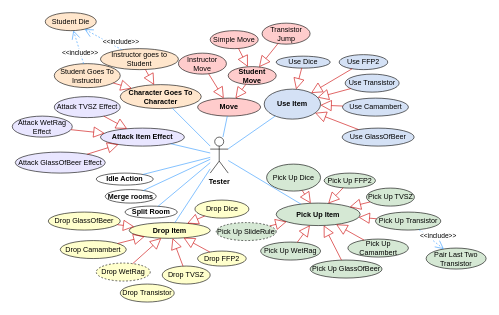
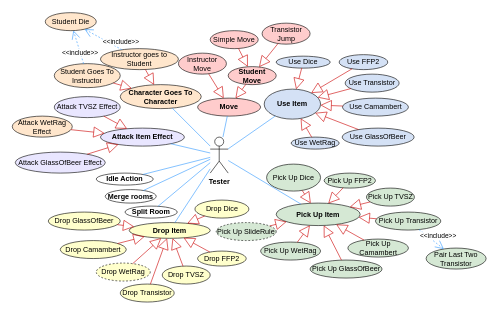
  <mxCell id="0" />
  <mxCell id="1" parent="0" />
  <mxCell id="2" value="&lt;b&gt;Tester&lt;/b&gt;" style="shape=umlActor;verticalLabelPosition=bottom;verticalAlign=top;html=1;strokeColor=#000000;" parent="1" vertex="1"><mxGeometry x="350" y="228" width="30" height="60" as="geometry" /></mxCell>
  <mxCell id="3" value="&lt;b&gt;Move&lt;/b&gt;" style="ellipse;whiteSpace=wrap;html=1;fillColor=#FFCCCC;" parent="1" vertex="1"><mxGeometry x="329" y="163" width="105" height="30" as="geometry" /></mxCell>
  <mxCell id="4" value="Transistor Jump" style="ellipse;whiteSpace=wrap;html=1;fillColor=#FFCCCC;" parent="1" vertex="1"><mxGeometry x="436.5" y="38" width="80" height="35" as="geometry" /></mxCell>
  <mxCell id="5" value="Simple Move" style="ellipse;whiteSpace=wrap;html=1;fillColor=#FFCCCC;" parent="1" vertex="1"><mxGeometry x="350" y="50.5" width="80" height="30" as="geometry" /></mxCell>
  <mxCell id="6" value="" style="endArrow=block;endSize=16;endFill=0;html=1;rounded=0;strokeColor=#CC0000;" parent="1" source="4" target="75" edge="1"><mxGeometry width="160" relative="1" as="geometry"><mxPoint x="270" y="188" as="sourcePoint" /><mxPoint x="430" y="188" as="targetPoint" /></mxGeometry></mxCell>
  <mxCell id="7" value="" style="endArrow=block;endSize=16;endFill=0;html=1;rounded=0;strokeColor=#CC0000;" parent="1" source="5" target="75" edge="1"><mxGeometry width="160" relative="1" as="geometry"><mxPoint x="400" y="52" as="sourcePoint" /><mxPoint x="504" y="134" as="targetPoint" /></mxGeometry></mxCell>
  <mxCell id="8" value="&lt;b&gt;Use Item&lt;/b&gt;" style="ellipse;whiteSpace=wrap;html=1;fillColor=#D4E1F5;" parent="1" vertex="1"><mxGeometry x="440" y="148" width="94" height="50" as="geometry" /></mxCell>
  <mxCell id="9" value="Use Dice" style="ellipse;whiteSpace=wrap;html=1;fillColor=#D4E1F5;" parent="1" vertex="1"><mxGeometry x="460" y="93" width="90" height="20" as="geometry" /></mxCell>
  <mxCell id="10" value="" style="endArrow=none;html=1;rounded=0;strokeColor=#3399FF;" parent="1" source="2" target="3" edge="1"><mxGeometry width="50" height="50" relative="1" as="geometry"><mxPoint x="550" y="238" as="sourcePoint" /><mxPoint x="600" y="188" as="targetPoint" /></mxGeometry></mxCell>
  <mxCell id="11" value="Use FFP2" style="ellipse;whiteSpace=wrap;html=1;fillColor=#D4E1F5;" parent="1" vertex="1"><mxGeometry x="565" y="90.5" width="81" height="25" as="geometry" /></mxCell>
  <mxCell id="12" value="" style="endArrow=none;html=1;rounded=0;strokeColor=#3399FF;" parent="1" source="2" target="8" edge="1"><mxGeometry width="50" height="50" relative="1" as="geometry"><mxPoint x="440" y="318" as="sourcePoint" /><mxPoint x="490" y="268" as="targetPoint" /></mxGeometry></mxCell>
  <mxCell id="13" value="Use Transistor" style="ellipse;whiteSpace=wrap;html=1;fillColor=#D4E1F5;" parent="1" vertex="1"><mxGeometry x="575" y="123" width="90" height="30" as="geometry" /></mxCell>
  <mxCell id="14" value="Use Camambert" style="ellipse;whiteSpace=wrap;html=1;fillColor=#D4E1F5;" parent="1" vertex="1"><mxGeometry x="570.5" y="163" width="110" height="30" as="geometry" /></mxCell>
  <mxCell id="15" value="Use GlassOfBeer" style="ellipse;whiteSpace=wrap;html=1;fillColor=#D4E1F5;" parent="1" vertex="1"><mxGeometry x="570" y="213" width="120" height="30" as="geometry" /></mxCell>
+ <mxCell id="16" value="Use WetRag" style="ellipse;whiteSpace=wrap;html=1;fillColor=#D4E1F5;" parent="1" vertex="1"><mxGeometry x="485" y="228" width="80" height="20" as="geometry" /></mxCell>
  <mxCell id="17" value="" style="endArrow=block;endSize=16;endFill=0;html=1;rounded=0;strokeColor=#CC0000;" parent="1" source="9" target="8" edge="1"><mxGeometry width="160" relative="1" as="geometry"><mxPoint x="622" y="146" as="sourcePoint" /><mxPoint x="526" y="201" as="targetPoint" /></mxGeometry></mxCell>
  <mxCell id="18" value="" style="endArrow=block;endSize=16;endFill=0;html=1;rounded=0;strokeColor=#CC0000;" parent="1" source="11" target="8" edge="1"><mxGeometry width="160" relative="1" as="geometry"><mxPoint x="632" y="156" as="sourcePoint" /><mxPoint x="536" y="211" as="targetPoint" /></mxGeometry></mxCell>
  <mxCell id="19" value="" style="endArrow=block;endSize=16;endFill=0;html=1;rounded=0;strokeColor=#CC0000;" parent="1" source="13" target="8" edge="1"><mxGeometry width="160" relative="1" as="geometry"><mxPoint x="652" y="176" as="sourcePoint" /><mxPoint x="556" y="231" as="targetPoint" /></mxGeometry></mxCell>
  <mxCell id="20" value="" style="endArrow=block;endSize=16;endFill=0;html=1;rounded=0;strokeColor=#CC0000;" parent="1" source="14" target="8" edge="1"><mxGeometry width="160" relative="1" as="geometry"><mxPoint x="662" y="186" as="sourcePoint" /><mxPoint x="566" y="241" as="targetPoint" /></mxGeometry></mxCell>
  <mxCell id="21" value="" style="endArrow=block;endSize=16;endFill=0;html=1;rounded=0;strokeColor=#CC0000;" parent="1" source="15" target="8" edge="1"><mxGeometry width="160" relative="1" as="geometry"><mxPoint x="672" y="196" as="sourcePoint" /><mxPoint x="576" y="251" as="targetPoint" /></mxGeometry></mxCell>
+ <mxCell id="22" value="" style="endArrow=block;endSize=16;endFill=0;html=1;rounded=0;strokeColor=#CC0000;" parent="1" source="16" target="8" edge="1"><mxGeometry width="160" relative="1" as="geometry"><mxPoint x="682" y="206" as="sourcePoint" /><mxPoint x="586" y="261" as="targetPoint" /></mxGeometry></mxCell>
  <mxCell id="23" value="&lt;b&gt;Pick Up Item&lt;/b&gt;" style="ellipse;whiteSpace=wrap;html=1;fillColor=#D5E8D4;" parent="1" vertex="1"><mxGeometry x="460" y="338" width="140" height="37.5" as="geometry" /></mxCell>
  <mxCell id="24" value="" style="endArrow=none;html=1;rounded=0;strokeColor=#3399FF;fillColor=#D5E8D4;" parent="1" source="2" target="23" edge="1"><mxGeometry width="50" height="50" relative="1" as="geometry"><mxPoint x="320" y="408" as="sourcePoint" /><mxPoint x="370" y="358" as="targetPoint" /></mxGeometry></mxCell>
  <mxCell id="25" value="Pick Up Dice" style="ellipse;whiteSpace=wrap;html=1;fillColor=#D5E8D4;" parent="1" vertex="1"><mxGeometry x="444" y="273" width="90" height="45" as="geometry" /></mxCell>
  <mxCell id="26" value="Pick Up&amp;nbsp;FFP2" style="ellipse;whiteSpace=wrap;html=1;fillColor=#D5E8D4;" parent="1" vertex="1"><mxGeometry x="540" y="288" width="85.5" height="25" as="geometry" /></mxCell>
  <mxCell id="27" value="Pick Up TVSZ" style="ellipse;whiteSpace=wrap;html=1;fillColor=#D5E8D4;" parent="1" vertex="1"><mxGeometry x="610.5" y="313" width="80" height="30" as="geometry" /></mxCell>
  <mxCell id="28" value="Pick Up&amp;nbsp;Transistor" style="ellipse;whiteSpace=wrap;html=1;fillColor=#D5E8D4;" parent="1" vertex="1"><mxGeometry x="625.5" y="353" width="109" height="30" as="geometry" /></mxCell>
  <mxCell id="29" value="Pick Up Camambert" style="ellipse;whiteSpace=wrap;html=1;fillColor=#D5E8D4;" parent="1" vertex="1"><mxGeometry x="579.5" y="398" width="101" height="30" as="geometry" /></mxCell>
  <mxCell id="30" value="Pick Up&amp;nbsp;GlassOfBeer" style="ellipse;whiteSpace=wrap;html=1;fillColor=#D5E8D4;" parent="1" vertex="1"><mxGeometry x="516.5" y="433" width="120" height="30" as="geometry" /></mxCell>
  <mxCell id="31" value="Pick Up&amp;nbsp;WetRag" style="ellipse;whiteSpace=wrap;html=1;fillColor=#D5E8D4;" parent="1" vertex="1"><mxGeometry x="434" y="403" width="100" height="30" as="geometry" /></mxCell>
  <mxCell id="32" value="" style="endArrow=block;endSize=16;endFill=0;html=1;rounded=0;strokeColor=#CC0000;" parent="1" source="25" target="23" edge="1"><mxGeometry width="160" relative="1" as="geometry"><mxPoint x="530" y="338" as="sourcePoint" /><mxPoint x="431" y="304.5" as="targetPoint" /></mxGeometry></mxCell>
  <mxCell id="33" value="" style="endArrow=block;endSize=16;endFill=0;html=1;rounded=0;strokeColor=#CC0000;" parent="1" source="26" target="23" edge="1"><mxGeometry width="160" relative="1" as="geometry"><mxPoint x="489" y="381.5" as="sourcePoint" /><mxPoint x="431" y="304.5" as="targetPoint" /></mxGeometry></mxCell>
  <mxCell id="34" value="" style="endArrow=block;endSize=16;endFill=0;html=1;rounded=0;strokeColor=#CC0000;" parent="1" source="27" target="23" edge="1"><mxGeometry width="160" relative="1" as="geometry"><mxPoint x="612" y="343" as="sourcePoint" /><mxPoint x="554" y="266" as="targetPoint" /></mxGeometry></mxCell>
  <mxCell id="35" value="" style="endArrow=block;endSize=16;endFill=0;html=1;rounded=0;strokeColor=#CC0000;" parent="1" source="28" target="23" edge="1"><mxGeometry width="160" relative="1" as="geometry"><mxPoint x="622" y="353" as="sourcePoint" /><mxPoint x="564" y="276" as="targetPoint" /></mxGeometry></mxCell>
  <mxCell id="36" value="" style="endArrow=block;endSize=16;endFill=0;html=1;rounded=0;strokeColor=#CC0000;" parent="1" source="29" target="23" edge="1"><mxGeometry width="160" relative="1" as="geometry"><mxPoint x="632" y="363" as="sourcePoint" /><mxPoint x="574" y="286" as="targetPoint" /></mxGeometry></mxCell>
  <mxCell id="37" value="" style="endArrow=block;endSize=16;endFill=0;html=1;rounded=0;strokeColor=#CC0000;" parent="1" source="30" target="23" edge="1"><mxGeometry width="160" relative="1" as="geometry"><mxPoint x="642" y="373" as="sourcePoint" /><mxPoint x="584" y="296" as="targetPoint" /></mxGeometry></mxCell>
  <mxCell id="38" value="" style="endArrow=block;endSize=16;endFill=0;html=1;rounded=0;strokeColor=#CC0000;" parent="1" source="31" target="23" edge="1"><mxGeometry width="160" relative="1" as="geometry"><mxPoint x="652" y="383" as="sourcePoint" /><mxPoint x="594" y="306" as="targetPoint" /></mxGeometry></mxCell>
  <mxCell id="39" value="&lt;b&gt;Idle Action&lt;/b&gt;" style="ellipse;whiteSpace=wrap;html=1;fillColor=default;" parent="1" vertex="1"><mxGeometry x="160" y="288" width="95" height="20" as="geometry" /></mxCell>
  <mxCell id="40" value="" style="endArrow=none;html=1;rounded=0;strokeColor=#3399FF;" parent="1" source="39" target="2" edge="1"><mxGeometry width="50" height="50" relative="1" as="geometry"><mxPoint x="210" y="258" as="sourcePoint" /><mxPoint x="260" y="208" as="targetPoint" /></mxGeometry></mxCell>
  <mxCell id="41" value="Pair Last Two Transistor" style="ellipse;whiteSpace=wrap;html=1;fillColor=#D5E8D4;" parent="1" vertex="1"><mxGeometry x="710" y="413" width="100" height="35" as="geometry" /></mxCell>
  <mxCell id="42" value="&amp;lt;&amp;lt;include&amp;gt;&amp;gt;" style="endArrow=open;endSize=12;dashed=1;html=1;rounded=0;strokeColor=#3399FF;" parent="1" source="28" target="41" edge="1"><mxGeometry x="0.209" y="11" width="160" relative="1" as="geometry"><mxPoint x="770" y="353" as="sourcePoint" /><mxPoint x="780" y="518" as="targetPoint" /><mxPoint as="offset" /></mxGeometry></mxCell>
  <mxCell id="43" value="&lt;b&gt;Drop Item&lt;/b&gt;" style="ellipse;whiteSpace=wrap;html=1;fillColor=#FFFFCC;" parent="1" vertex="1"><mxGeometry x="215" y="370.5" width="135" height="26.25" as="geometry" /></mxCell>
  <mxCell id="44" value="" style="endArrow=none;html=1;rounded=0;strokeColor=#3399FF;" parent="1" source="43" target="2" edge="1"><mxGeometry width="50" height="50" relative="1" as="geometry"><mxPoint x="210" y="298" as="sourcePoint" /><mxPoint x="260" y="248" as="targetPoint" /></mxGeometry></mxCell>
  <mxCell id="45" value="Pick Up SlideRule" style="ellipse;whiteSpace=wrap;html=1;fillColor=#D5E8D4;dashed=1;" parent="1" vertex="1"><mxGeometry x="360" y="370.5" width="100" height="30" as="geometry" /></mxCell>
  <mxCell id="46" value="" style="endArrow=block;endSize=16;endFill=0;html=1;rounded=0;strokeColor=#CC0000;" parent="1" source="45" target="23" edge="1"><mxGeometry width="160" relative="1" as="geometry"><mxPoint x="499" y="428" as="sourcePoint" /><mxPoint x="496" y="392" as="targetPoint" /></mxGeometry></mxCell>
  <mxCell id="47" value="Drop Dice" style="ellipse;whiteSpace=wrap;html=1;fillColor=#FFFFCC;" parent="1" vertex="1"><mxGeometry x="324.5" y="333" width="90" height="30" as="geometry" /></mxCell>
  <mxCell id="48" value="Drop&amp;nbsp;FFP2" style="ellipse;whiteSpace=wrap;html=1;fillColor=#FFFFCC;" parent="1" vertex="1"><mxGeometry x="329" y="418" width="81" height="25" as="geometry" /></mxCell>
  <mxCell id="49" value="Drop&amp;nbsp;TVSZ" style="ellipse;whiteSpace=wrap;html=1;fillColor=#FFFFCC;" parent="1" vertex="1"><mxGeometry x="270" y="443" width="80" height="30" as="geometry" /></mxCell>
  <mxCell id="50" value="Drop&amp;nbsp;Transistor" style="ellipse;whiteSpace=wrap;html=1;fillColor=#FFFFCC;" parent="1" vertex="1"><mxGeometry x="200" y="473" width="90" height="30" as="geometry" /></mxCell>
  <mxCell id="51" value="Drop&amp;nbsp;Camambert" style="ellipse;whiteSpace=wrap;html=1;fillColor=#FFFFCC;" parent="1" vertex="1"><mxGeometry x="100" y="400.5" width="110" height="30" as="geometry" /></mxCell>
  <mxCell id="52" value="Drop&amp;nbsp;GlassOfBeer" style="ellipse;whiteSpace=wrap;html=1;fillColor=#FFFFCC;" parent="1" vertex="1"><mxGeometry x="80" y="353" width="120" height="30" as="geometry" /></mxCell>
  <mxCell id="53" value="Drop&amp;nbsp;WetRag" style="ellipse;whiteSpace=wrap;html=1;fillColor=#FFFFCC;dashed=1;" parent="1" vertex="1"><mxGeometry x="160" y="438" width="90" height="30" as="geometry" /></mxCell>
  <mxCell id="54" value="" style="endArrow=block;endSize=16;endFill=0;html=1;rounded=0;strokeColor=#CC0000;" parent="1" source="52" target="43" edge="1"><mxGeometry width="160" relative="1" as="geometry"><mxPoint x="524" y="463" as="sourcePoint" /><mxPoint x="524" y="422" as="targetPoint" /></mxGeometry></mxCell>
  <mxCell id="55" value="" style="endArrow=block;endSize=16;endFill=0;html=1;rounded=0;strokeColor=#CC0000;" parent="1" source="47" target="43" edge="1"><mxGeometry width="160" relative="1" as="geometry"><mxPoint x="534" y="473" as="sourcePoint" /><mxPoint x="534" y="432" as="targetPoint" /></mxGeometry></mxCell>
  <mxCell id="56" value="" style="endArrow=block;endSize=16;endFill=0;html=1;rounded=0;strokeColor=#CC0000;" parent="1" source="48" target="43" edge="1"><mxGeometry width="160" relative="1" as="geometry"><mxPoint x="544" y="483" as="sourcePoint" /><mxPoint x="544" y="442" as="targetPoint" /></mxGeometry></mxCell>
  <mxCell id="57" value="" style="endArrow=block;endSize=16;endFill=0;html=1;rounded=0;strokeColor=#CC0000;" parent="1" source="49" target="43" edge="1"><mxGeometry width="160" relative="1" as="geometry"><mxPoint x="554" y="493" as="sourcePoint" /><mxPoint x="554" y="452" as="targetPoint" /></mxGeometry></mxCell>
+ <mxCell id="58" value="" style="endArrow=block;endSize=16;endFill=0;html=1;rounded=0;strokeColor=#CC0000;" parent="1" source="50" target="43" edge="1"><mxGeometry width="160" relative="1" as="geometry"><mxPoint x="574" y="513" as="sourcePoint" /><mxPoint x="574" y="472" as="targetPoint" /></mxGeometry></mxCell>
  <mxCell id="59" value="" style="endArrow=block;endSize=16;endFill=0;html=1;rounded=0;strokeColor=#CC0000;" parent="1" source="53" target="43" edge="1"><mxGeometry width="160" relative="1" as="geometry"><mxPoint x="584" y="523" as="sourcePoint" /><mxPoint x="584" y="482" as="targetPoint" /></mxGeometry></mxCell>
  <mxCell id="60" value="" style="endArrow=block;endSize=16;endFill=0;html=1;rounded=0;strokeColor=#CC0000;" parent="1" source="51" target="43" edge="1"><mxGeometry width="160" relative="1" as="geometry"><mxPoint x="594" y="533" as="sourcePoint" /><mxPoint x="594" y="492" as="targetPoint" /></mxGeometry></mxCell>
  <mxCell id="61" value="&lt;b&gt;Merge rooms&lt;/b&gt;" style="ellipse;whiteSpace=wrap;html=1;fillColor=#FFFFFF;" parent="1" vertex="1"><mxGeometry x="175" y="315.5" width="85" height="22.5" as="geometry" /></mxCell>
  <mxCell id="62" value="&lt;b&gt;Split Room&lt;/b&gt;" style="ellipse;whiteSpace=wrap;html=1;" parent="1" vertex="1"><mxGeometry x="208" y="343" width="87" height="20" as="geometry" /></mxCell>
  <mxCell id="63" value="" style="endArrow=none;html=1;rounded=0;strokeColor=#3399FF;" parent="1" source="61" target="2" edge="1"><mxGeometry width="50" height="50" relative="1" as="geometry"><mxPoint x="270" y="278" as="sourcePoint" /><mxPoint x="330" y="238" as="targetPoint" /></mxGeometry></mxCell>
  <mxCell id="64" value="" style="endArrow=none;html=1;rounded=0;strokeColor=#3399FF;" parent="1" source="62" target="2" edge="1"><mxGeometry width="50" height="50" relative="1" as="geometry"><mxPoint x="110" y="178" as="sourcePoint" /><mxPoint x="160" y="128" as="targetPoint" /></mxGeometry></mxCell>
  <mxCell id="65" value="&lt;b&gt;Character Goes To Character&lt;/b&gt;" style="ellipse;whiteSpace=wrap;html=1;fillColor=#FFE6CC;" parent="1" vertex="1"><mxGeometry x="200" y="140.5" width="135" height="40" as="geometry" /></mxCell>
  <mxCell id="66" value="" style="endArrow=none;html=1;rounded=0;strokeColor=#3399FF;" parent="1" source="65" target="2" edge="1"><mxGeometry width="50" height="50" relative="1" as="geometry"><mxPoint x="210" y="158" as="sourcePoint" /><mxPoint x="260" y="108" as="targetPoint" /></mxGeometry></mxCell>
  <mxCell id="67" value="Instructor goes to Student" style="ellipse;whiteSpace=wrap;html=1;fillColor=#FFE6CC;" parent="1" vertex="1"><mxGeometry x="167" y="80.5" width="130" height="35" as="geometry" /></mxCell>
  <mxCell id="68" value="Student Goes To Instructor" style="ellipse;whiteSpace=wrap;html=1;fillColor=#FFE6CC;" parent="1" vertex="1"><mxGeometry x="90" y="105.5" width="110" height="40" as="geometry" /></mxCell>
  <mxCell id="69" value="" style="endArrow=block;endSize=16;endFill=0;html=1;rounded=0;strokeColor=#CC0000;" parent="1" source="67" target="65" edge="1"><mxGeometry width="160" relative="1" as="geometry"><mxPoint x="-10" y="238" as="sourcePoint" /><mxPoint x="150" y="238" as="targetPoint" /></mxGeometry></mxCell>
  <mxCell id="70" value="" style="endArrow=block;endSize=16;endFill=0;html=1;rounded=0;strokeColor=#CC0000;" parent="1" source="68" target="65" edge="1"><mxGeometry width="160" relative="1" as="geometry"><mxPoint x="192" y="123" as="sourcePoint" /><mxPoint x="231" y="169" as="targetPoint" /></mxGeometry></mxCell>
  <mxCell id="71" value="Student Die" style="ellipse;whiteSpace=wrap;html=1;fillColor=#FFE6CC;" parent="1" vertex="1"><mxGeometry x="75" y="20.5" width="85" height="30" as="geometry" /></mxCell>
  <mxCell id="72" value="&amp;lt;&amp;lt;include&amp;gt;&amp;gt;" style="endArrow=open;endSize=12;dashed=1;html=1;rounded=0;strokeColor=#3399FF;" parent="1" source="68" target="71" edge="1"><mxGeometry x="-0.325" width="160" relative="1" as="geometry"><mxPoint x="277.5" y="90.5" as="sourcePoint" /><mxPoint x="150" y="23" as="targetPoint" /><mxPoint as="offset" /></mxGeometry></mxCell>
  <mxCell id="73" value="&amp;lt;&amp;lt;include&amp;gt;&amp;gt;" style="endArrow=open;endSize=12;dashed=1;html=1;rounded=0;strokeColor=#3399FF;" parent="1" source="67" target="71" edge="1"><mxGeometry x="-0.788" y="-10" width="160" relative="1" as="geometry"><mxPoint x="190" y="-18" as="sourcePoint" /><mxPoint x="140" y="43" as="targetPoint" /><mxPoint y="-1" as="offset" /></mxGeometry></mxCell>
  <mxCell id="74" style="edgeStyle=orthogonalEdgeStyle;rounded=0;orthogonalLoop=1;jettySize=auto;html=1;exitX=0.5;exitY=1;exitDx=0;exitDy=0;fillColor=#D5E8D4;" parent="1" source="41" target="41" edge="1"><mxGeometry relative="1" as="geometry" /></mxCell>
  <mxCell id="75" value="&lt;b&gt;Student Move&lt;/b&gt;" style="ellipse;whiteSpace=wrap;html=1;fillColor=#FFCCCC;" vertex="1" parent="1"><mxGeometry x="380" y="110.5" width="80" height="30" as="geometry" /></mxCell>
  <mxCell id="76" value="" style="endArrow=block;endSize=16;endFill=0;html=1;rounded=0;strokeColor=#CC0000;" edge="1" parent="1" source="75" target="3"><mxGeometry width="160" relative="1" as="geometry"><mxPoint x="362" y="63" as="sourcePoint" /><mxPoint x="376" y="173" as="targetPoint" /></mxGeometry></mxCell>
  <mxCell id="77" value="Instructor Move" style="ellipse;whiteSpace=wrap;html=1;fillColor=#FFCCCC;" vertex="1" parent="1"><mxGeometry x="297" y="88" width="80" height="35" as="geometry" /></mxCell>
  <mxCell id="78" value="" style="endArrow=block;endSize=16;endFill=0;html=1;rounded=0;strokeColor=#CC0000;" edge="1" parent="1" source="77" target="3"><mxGeometry width="160" relative="1" as="geometry"><mxPoint x="377" y="80" as="sourcePoint" /><mxPoint x="402" y="114" as="targetPoint" /></mxGeometry></mxCell>
  <mxCell id="79" value="&lt;b&gt;Attack Item Effect&lt;/b&gt;" style="ellipse;whiteSpace=wrap;html=1;fillColor=#E9E6FF;" vertex="1" parent="1"><mxGeometry x="167" y="213" width="140" height="30" as="geometry" /></mxCell>
  <mxCell id="80" value="" style="endArrow=none;html=1;rounded=0;strokeColor=#3399FF;" edge="1" parent="1" target="79" source="2"><mxGeometry width="50" height="50" relative="1" as="geometry"><mxPoint x="-190" y="119.5" as="sourcePoint" /><mxPoint x="-200" y="210.5" as="targetPoint" /></mxGeometry></mxCell>
  <mxCell id="81" value="Attack TVSZ Effect" style="ellipse;whiteSpace=wrap;html=1;fillColor=#E9E6FF;" vertex="1" parent="1"><mxGeometry x="90" y="160.5" width="110" height="35" as="geometry" /></mxCell>
  <mxCell id="82" value="Attack GlassOfBeer Effect" style="ellipse;whiteSpace=wrap;html=1;fillColor=#E9E6FF;" vertex="1" parent="1"><mxGeometry x="25" y="253" width="150" height="35" as="geometry" /></mxCell>
- <mxCell id="83" value="Attack WetRag Effect" style="ellipse;whiteSpace=wrap;html=1;fillColor=#E9E6FF;" vertex="1" parent="1"><mxGeometry x="20" y="193" width="100" height="35" as="geometry" /></mxCell>
+ <mxCell id="83" value="Attack WetRag Effect" style="ellipse;whiteSpace=wrap;html=1;fillColor=#ffe6cc;" vertex="1" parent="1"><mxGeometry x="20" y="193" width="100" height="35" as="geometry" /></mxCell>
  <mxCell id="84" value="" style="endArrow=block;endSize=16;endFill=0;html=1;rounded=0;strokeColor=#CC0000;" edge="1" parent="1" source="81" target="79"><mxGeometry width="160" relative="1" as="geometry"><mxPoint x="42" y="195.5" as="sourcePoint" /><mxPoint x="-16" y="118.5" as="targetPoint" /></mxGeometry></mxCell>
  <mxCell id="85" value="" style="endArrow=block;endSize=16;endFill=0;html=1;rounded=0;strokeColor=#CC0000;" edge="1" parent="1" source="82" target="79"><mxGeometry width="160" relative="1" as="geometry"><mxPoint x="72" y="225.5" as="sourcePoint" /><mxPoint x="14" y="148.5" as="targetPoint" /></mxGeometry></mxCell>
  <mxCell id="86" value="" style="endArrow=block;endSize=16;endFill=0;html=1;rounded=0;strokeColor=#CC0000;" edge="1" parent="1" source="83" target="79"><mxGeometry width="160" relative="1" as="geometry"><mxPoint x="82" y="235.5" as="sourcePoint" /><mxPoint x="24" y="158.5" as="targetPoint" /></mxGeometry></mxCell>
  <mxCell id="87" style="edgeStyle=orthogonalEdgeStyle;rounded=0;orthogonalLoop=1;jettySize=auto;html=1;exitX=0.5;exitY=1;exitDx=0;exitDy=0;" edge="1" parent="1"><mxGeometry relative="1" as="geometry"><mxPoint x="190" y="300.5" as="sourcePoint" /><mxPoint x="190" y="300.5" as="targetPoint" /></mxGeometry></mxCell>
